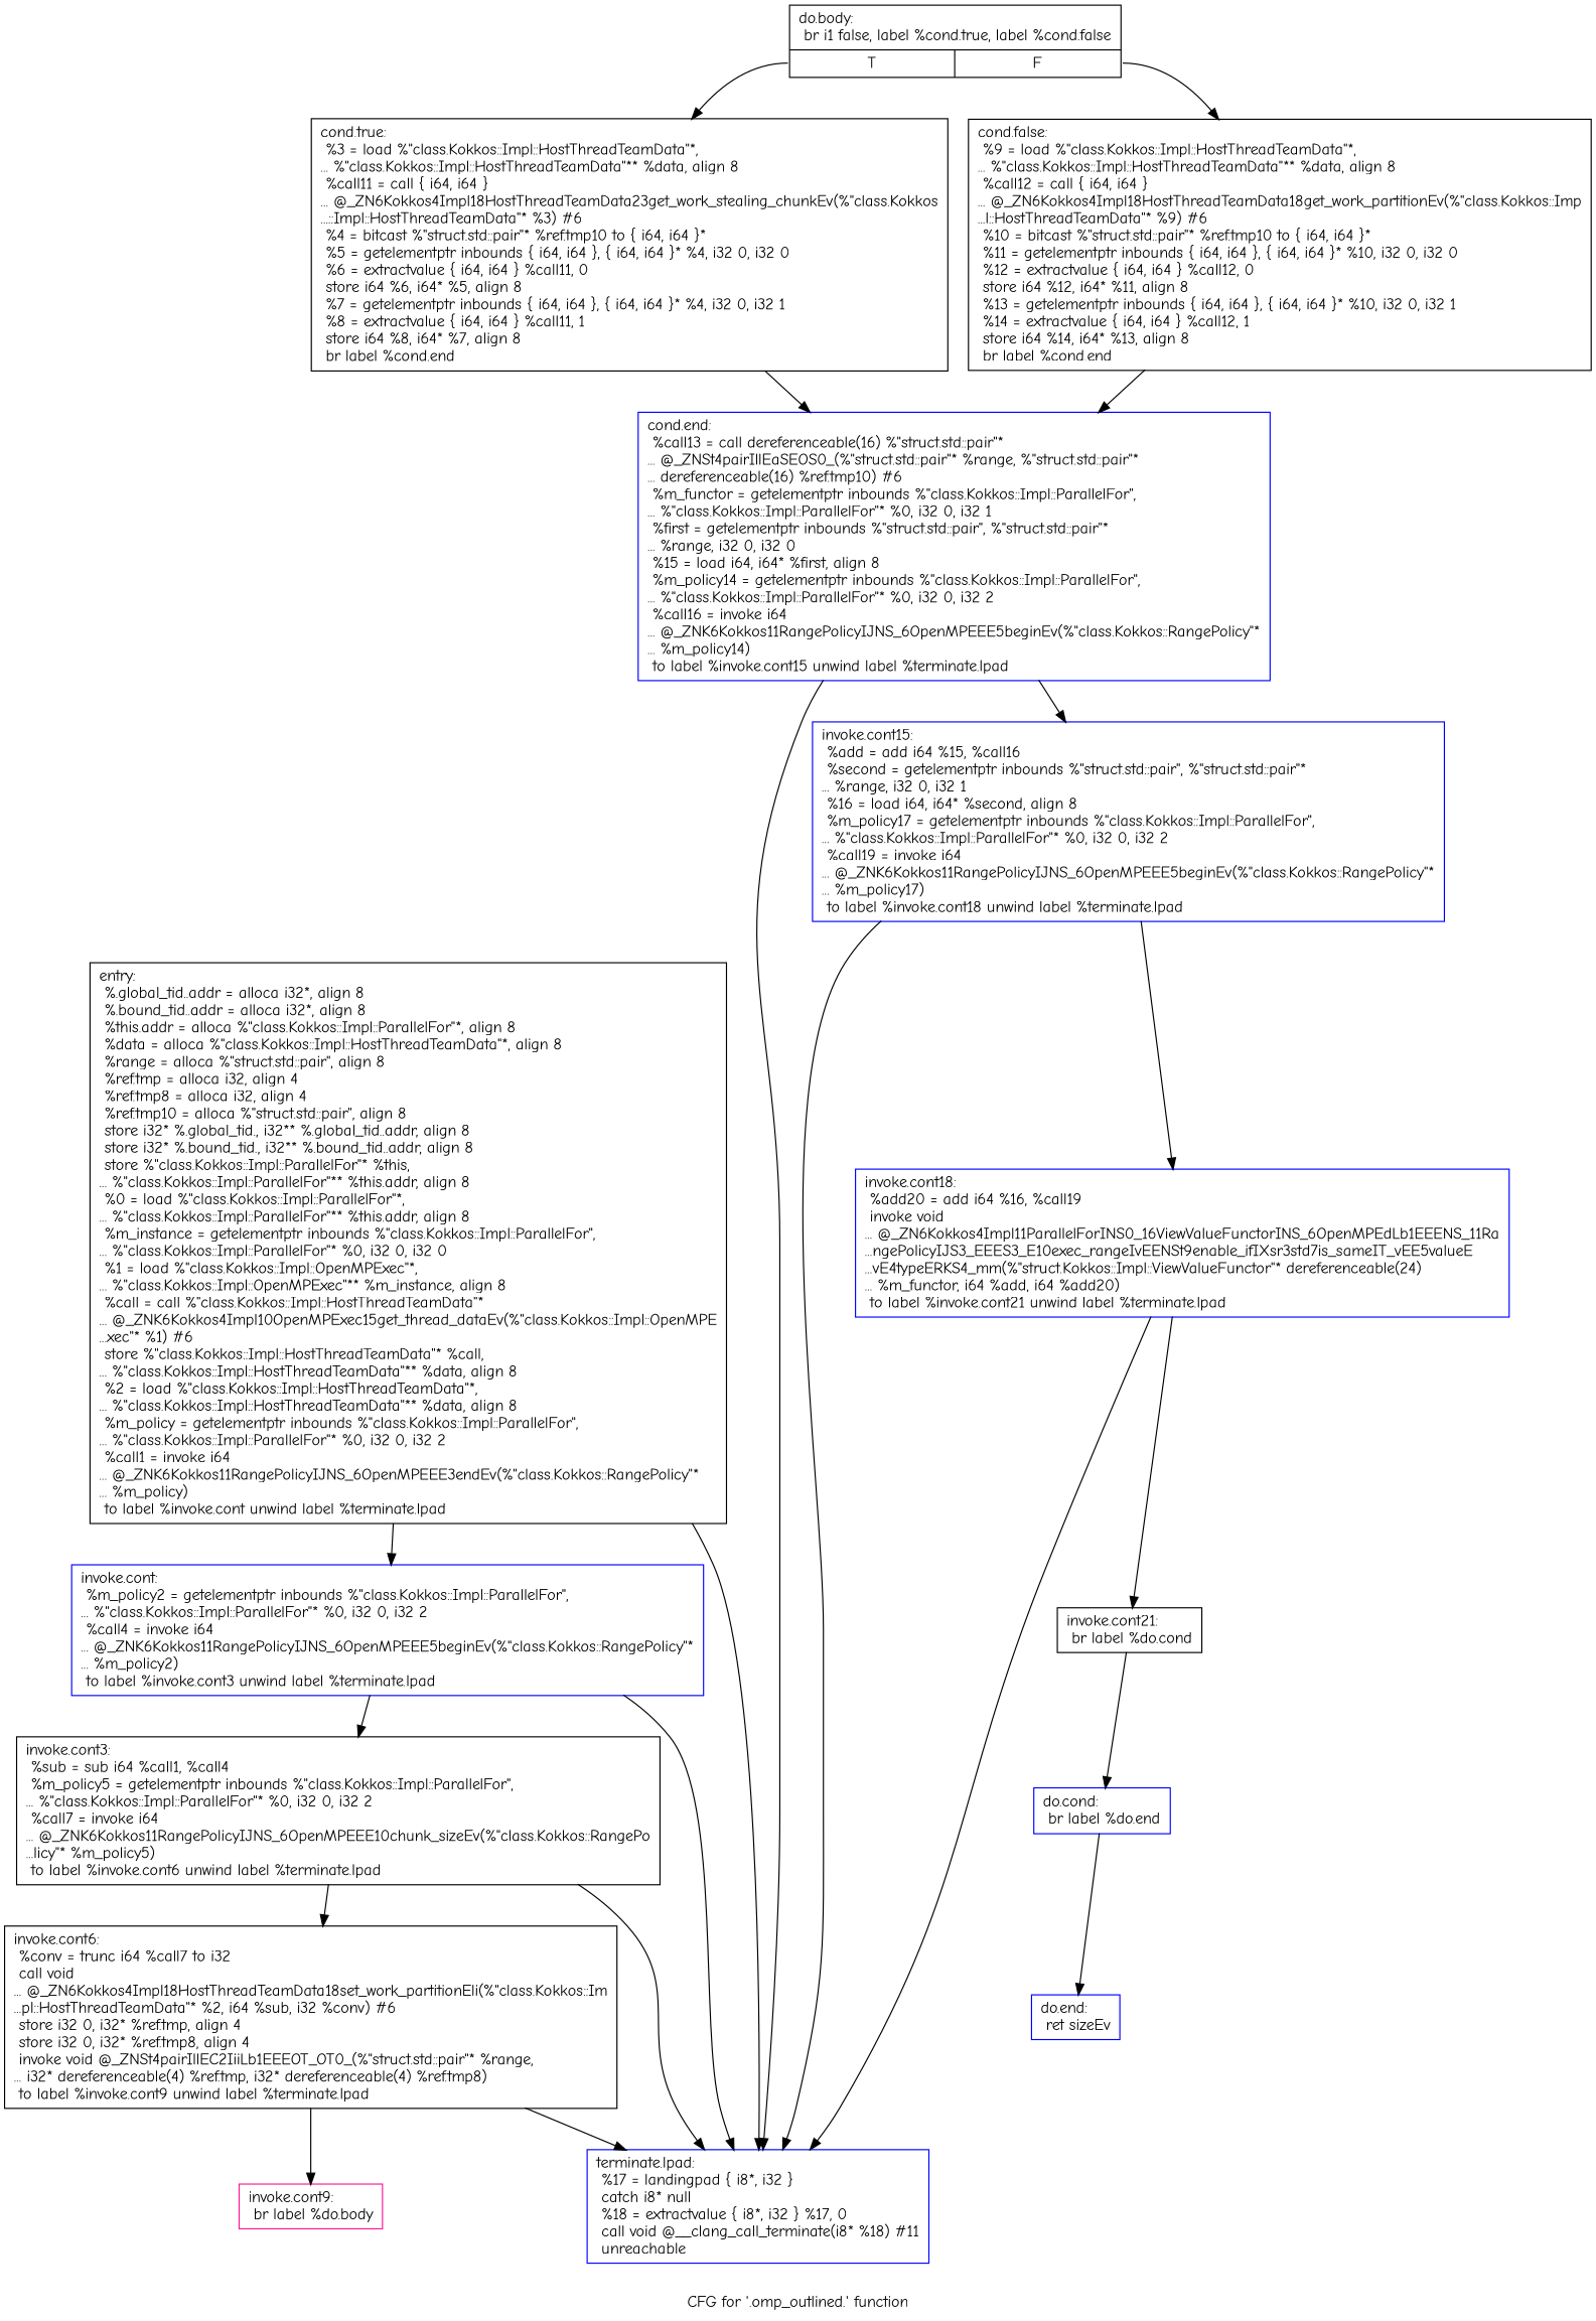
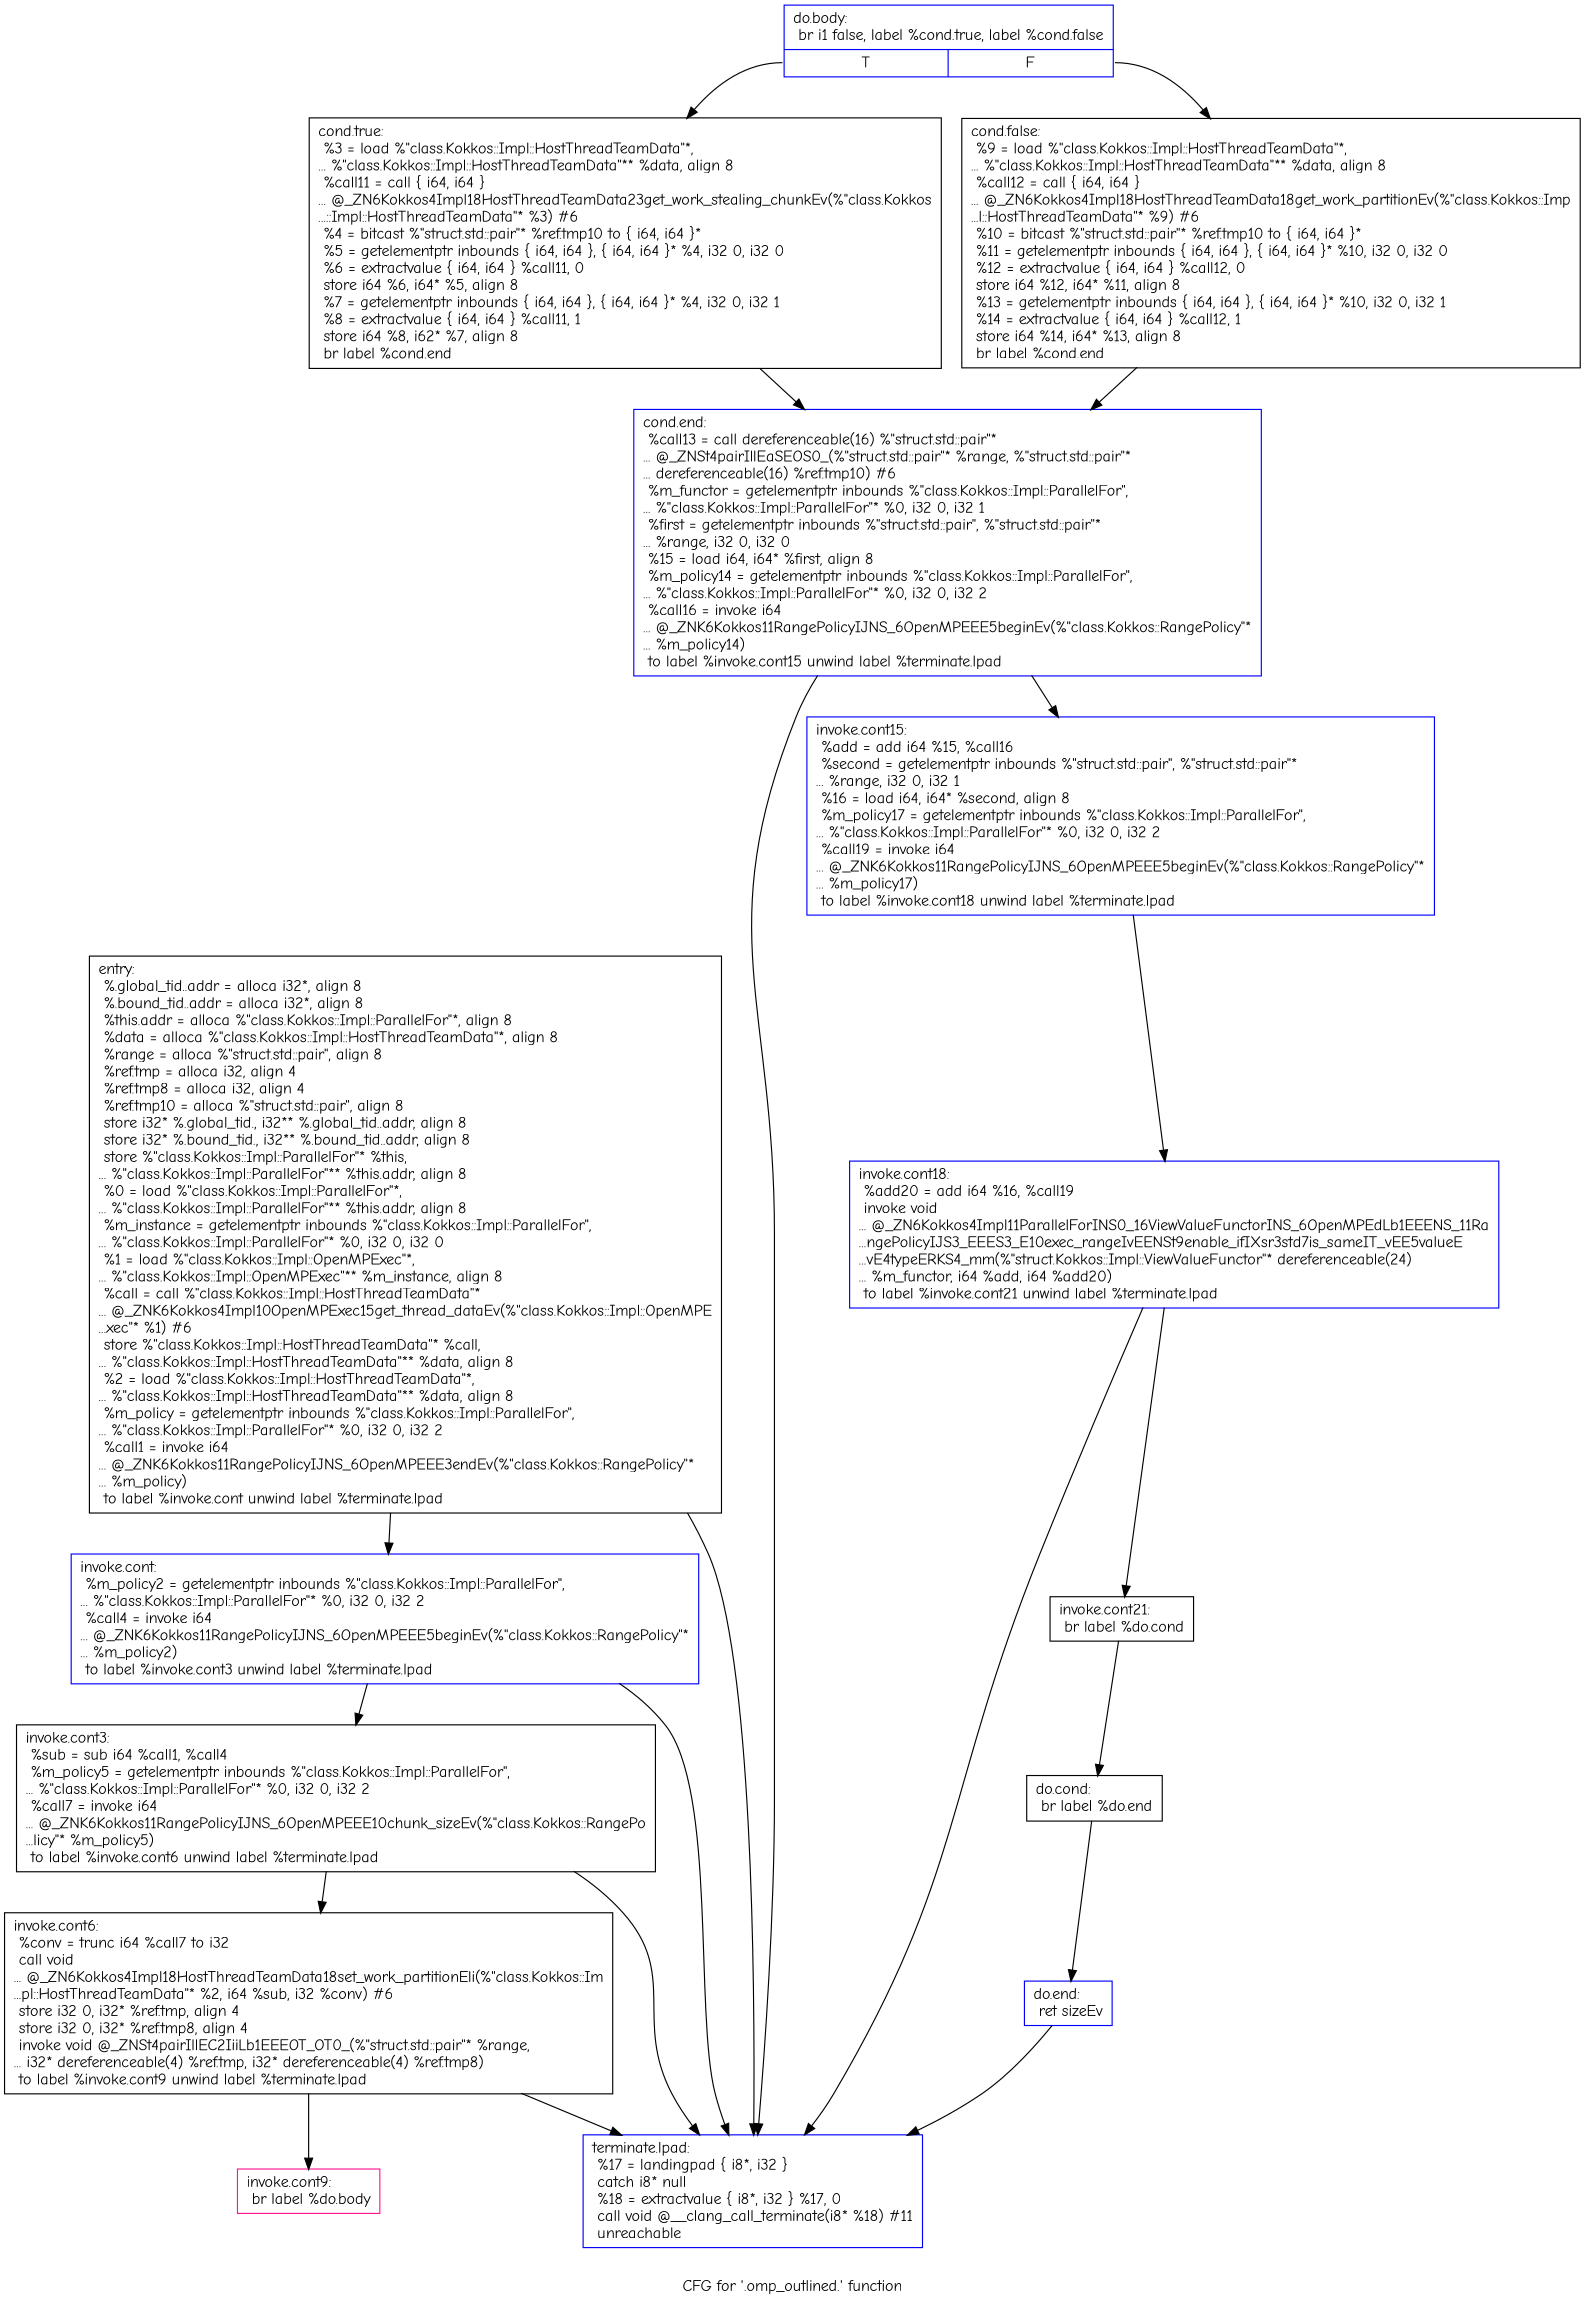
  digraph {
    fontname="Comic Neue"
    label="CFG for '.omp_outlined.' function"
    node [color=black fontname="Comic Neue" shape=record]
    edge [fontname="Comic Neue"]
    n1 [label="{entry:\l  %.global_tid..addr = alloca i32*, align 8\l  %.bound_tid..addr = alloca i32*, align 8\l  %this.addr = alloca %\"class.Kokkos::Impl::ParallelFor\"*, align 8\l  %data = alloca %\"class.Kokkos::Impl::HostThreadTeamData\"*, align 8\l  %range = alloca %\"struct.std::pair\", align 8\l  %ref.tmp = alloca i32, align 4\l  %ref.tmp8 = alloca i32, align 4\l  %ref.tmp10 = alloca %\"struct.std::pair\", align 8\l  store i32* %.global_tid., i32** %.global_tid..addr, align 8\l  store i32* %.bound_tid., i32** %.bound_tid..addr, align 8\l  store %\"class.Kokkos::Impl::ParallelFor\"* %this,\l... %\"class.Kokkos::Impl::ParallelFor\"** %this.addr, align 8\l  %0 = load %\"class.Kokkos::Impl::ParallelFor\"*,\l... %\"class.Kokkos::Impl::ParallelFor\"** %this.addr, align 8\l  %m_instance = getelementptr inbounds %\"class.Kokkos::Impl::ParallelFor\",\l... %\"class.Kokkos::Impl::ParallelFor\"* %0, i32 0, i32 0\l  %1 = load %\"class.Kokkos::Impl::OpenMPExec\"*,\l... %\"class.Kokkos::Impl::OpenMPExec\"** %m_instance, align 8\l  %call = call %\"class.Kokkos::Impl::HostThreadTeamData\"*\l... @_ZNK6Kokkos4Impl10OpenMPExec15get_thread_dataEv(%\"class.Kokkos::Impl::OpenMPE\l...xec\"* %1) #6\l  store %\"class.Kokkos::Impl::HostThreadTeamData\"* %call,\l... %\"class.Kokkos::Impl::HostThreadTeamData\"** %data, align 8\l  %2 = load %\"class.Kokkos::Impl::HostThreadTeamData\"*,\l... %\"class.Kokkos::Impl::HostThreadTeamData\"** %data, align 8\l  %m_policy = getelementptr inbounds %\"class.Kokkos::Impl::ParallelFor\",\l... %\"class.Kokkos::Impl::ParallelFor\"* %0, i32 0, i32 2\l  %call1 = invoke i64\l... @_ZNK6Kokkos11RangePolicyIJNS_6OpenMPEEE3endEv(%\"class.Kokkos::RangePolicy\"*\l... %m_policy)\l          to label %invoke.cont unwind label %terminate.lpad\l}"]
    n2 [color=blue label="{invoke.cont:                                      \l  %m_policy2 = getelementptr inbounds %\"class.Kokkos::Impl::ParallelFor\",\l... %\"class.Kokkos::Impl::ParallelFor\"* %0, i32 0, i32 2\l  %call4 = invoke i64\l... @_ZNK6Kokkos11RangePolicyIJNS_6OpenMPEEE5beginEv(%\"class.Kokkos::RangePolicy\"*\l... %m_policy2)\l          to label %invoke.cont3 unwind label %terminate.lpad\l}"]
    n3 [color=blue label="{terminate.lpad:                                   \l  %17 = landingpad \{ i8*, i32 \}\l          catch i8* null\l  %18 = extractvalue \{ i8*, i32 \} %17, 0\l  call void @__clang_call_terminate(i8* %18) #11\l  unreachable\l}"]
    n4 [label="{invoke.cont3:                                     \l  %sub = sub i64 %call1, %call4\l  %m_policy5 = getelementptr inbounds %\"class.Kokkos::Impl::ParallelFor\",\l... %\"class.Kokkos::Impl::ParallelFor\"* %0, i32 0, i32 2\l  %call7 = invoke i64\l... @_ZNK6Kokkos11RangePolicyIJNS_6OpenMPEEE10chunk_sizeEv(%\"class.Kokkos::RangePo\l...licy\"* %m_policy5)\l          to label %invoke.cont6 unwind label %terminate.lpad\l}"]
    n5 [label="{invoke.cont6:                                     \l  %conv = trunc i64 %call7 to i32\l  call void\l... @_ZN6Kokkos4Impl18HostThreadTeamData18set_work_partitionEli(%\"class.Kokkos::Im\l...pl::HostThreadTeamData\"* %2, i64 %sub, i32 %conv) #6\l  store i32 0, i32* %ref.tmp, align 4\l  store i32 0, i32* %ref.tmp8, align 4\l  invoke void @_ZNSt4pairIllEC2IiiLb1EEEOT_OT0_(%\"struct.std::pair\"* %range,\l... i32* dereferenceable(4) %ref.tmp, i32* dereferenceable(4) %ref.tmp8)\l          to label %invoke.cont9 unwind label %terminate.lpad\l}"]
    n6 [color=deeppink label="{invoke.cont9:                                     \l  br label %do.body\l}"]
-   n7 [label="{do.body:                                          \l  br i1 false, label %cond.true, label %cond.false\l|{<s0>T|<s1>F}}"]
-   n8 [label="{cond.true:                                        \l  %3 = load %\"class.Kokkos::Impl::HostThreadTeamData\"*,\l... %\"class.Kokkos::Impl::HostThreadTeamData\"** %data, align 8\l  %call11 = call \{ i64, i64 \}\l... @_ZN6Kokkos4Impl18HostThreadTeamData23get_work_stealing_chunkEv(%\"class.Kokkos\l...::Impl::HostThreadTeamData\"* %3) #6\l  %4 = bitcast %\"struct.std::pair\"* %ref.tmp10 to \{ i64, i64 \}*\l  %5 = getelementptr inbounds \{ i64, i64 \}, \{ i64, i64 \}* %4, i32 0, i32 0\l  %6 = extractvalue \{ i64, i64 \} %call11, 0\l  store i64 %6, i64* %5, align 8\l  %7 = getelementptr inbounds \{ i64, i64 \}, \{ i64, i64 \}* %4, i32 0, i32 1\l  %8 = extractvalue \{ i64, i64 \} %call11, 1\l  store i64 %8, i64* %7, align 8\l  br label %cond.end\l}"]
+   n7 [color=blue label="{do.body:                                          \l  br i1 false, label %cond.true, label %cond.false\l|{<s0>T|<s1>F}}"]
+   n8 [label="{cond.true:                                        \l  %3 = load %\"class.Kokkos::Impl::HostThreadTeamData\"*,\l... %\"class.Kokkos::Impl::HostThreadTeamData\"** %data, align 8\l  %call11 = call \{ i64, i64 \}\l... @_ZN6Kokkos4Impl18HostThreadTeamData23get_work_stealing_chunkEv(%\"class.Kokkos\l...::Impl::HostThreadTeamData\"* %3) #6\l  %4 = bitcast %\"struct.std::pair\"* %ref.tmp10 to \{ i64, i64 \}*\l  %5 = getelementptr inbounds \{ i64, i64 \}, \{ i64, i64 \}* %4, i32 0, i32 0\l  %6 = extractvalue \{ i64, i64 \} %call11, 0\l  store i64 %6, i64* %5, align 8\l  %7 = getelementptr inbounds \{ i64, i64 \}, \{ i64, i64 \}* %4, i32 0, i32 1\l  %8 = extractvalue \{ i64, i64 \} %call11, 1\l  store i64 %8, i62* %7, align 8\l  br label %cond.end\l}"]
    n9 [label="{cond.false:                                       \l  %9 = load %\"class.Kokkos::Impl::HostThreadTeamData\"*,\l... %\"class.Kokkos::Impl::HostThreadTeamData\"** %data, align 8\l  %call12 = call \{ i64, i64 \}\l... @_ZN6Kokkos4Impl18HostThreadTeamData18get_work_partitionEv(%\"class.Kokkos::Imp\l...l::HostThreadTeamData\"* %9) #6\l  %10 = bitcast %\"struct.std::pair\"* %ref.tmp10 to \{ i64, i64 \}*\l  %11 = getelementptr inbounds \{ i64, i64 \}, \{ i64, i64 \}* %10, i32 0, i32 0\l  %12 = extractvalue \{ i64, i64 \} %call12, 0\l  store i64 %12, i64* %11, align 8\l  %13 = getelementptr inbounds \{ i64, i64 \}, \{ i64, i64 \}* %10, i32 0, i32 1\l  %14 = extractvalue \{ i64, i64 \} %call12, 1\l  store i64 %14, i64* %13, align 8\l  br label %cond.end\l}"]
    n10 [color=blue label="{cond.end:                                         \l  %call13 = call dereferenceable(16) %\"struct.std::pair\"*\l... @_ZNSt4pairIllEaSEOS0_(%\"struct.std::pair\"* %range, %\"struct.std::pair\"*\l... dereferenceable(16) %ref.tmp10) #6\l  %m_functor = getelementptr inbounds %\"class.Kokkos::Impl::ParallelFor\",\l... %\"class.Kokkos::Impl::ParallelFor\"* %0, i32 0, i32 1\l  %first = getelementptr inbounds %\"struct.std::pair\", %\"struct.std::pair\"*\l... %range, i32 0, i32 0\l  %15 = load i64, i64* %first, align 8\l  %m_policy14 = getelementptr inbounds %\"class.Kokkos::Impl::ParallelFor\",\l... %\"class.Kokkos::Impl::ParallelFor\"* %0, i32 0, i32 2\l  %call16 = invoke i64\l... @_ZNK6Kokkos11RangePolicyIJNS_6OpenMPEEE5beginEv(%\"class.Kokkos::RangePolicy\"*\l... %m_policy14)\l          to label %invoke.cont15 unwind label %terminate.lpad\l}"]
    n11 [color=blue label="{invoke.cont15:                                    \l  %add = add i64 %15, %call16\l  %second = getelementptr inbounds %\"struct.std::pair\", %\"struct.std::pair\"*\l... %range, i32 0, i32 1\l  %16 = load i64, i64* %second, align 8\l  %m_policy17 = getelementptr inbounds %\"class.Kokkos::Impl::ParallelFor\",\l... %\"class.Kokkos::Impl::ParallelFor\"* %0, i32 0, i32 2\l  %call19 = invoke i64\l... @_ZNK6Kokkos11RangePolicyIJNS_6OpenMPEEE5beginEv(%\"class.Kokkos::RangePolicy\"*\l... %m_policy17)\l          to label %invoke.cont18 unwind label %terminate.lpad\l}"]
    n12 [color=blue label="{invoke.cont18:                                    \l  %add20 = add i64 %16, %call19\l  invoke void\l... @_ZN6Kokkos4Impl11ParallelForINS0_16ViewValueFunctorINS_6OpenMPEdLb1EEENS_11Ra\l...ngePolicyIJS3_EEES3_E10exec_rangeIvEENSt9enable_ifIXsr3std7is_sameIT_vEE5valueE\l...vE4typeERKS4_mm(%\"struct.Kokkos::Impl::ViewValueFunctor\"* dereferenceable(24)\l... %m_functor, i64 %add, i64 %add20)\l          to label %invoke.cont21 unwind label %terminate.lpad\l}"]
    n13 [label="{invoke.cont21:                                    \l  br label %do.cond\l}"]
-   n14 [color=blue label="{do.cond:                                          \l  br label %do.end\l}"]
+   n14 [label="{do.cond:                                          \l  br label %do.end\l}"]
    n15 [color=blue label="{do.end:                                           \l  ret sizeEv\l}"]
    n1 -> n2
    n1 -> n3
    n2 -> n3
    n2 -> n4
    n4 -> n3
    n4 -> n5
    n5 -> n3
    n5 -> n6
    n7 -> n8 [tailport=s0]
    n7 -> n9 [tailport=s1]
    n8 -> n10
    n9 -> n10
    n10 -> n3
    n10 -> n11
-   n11 -> n3
+   n15 -> n3
    n11 -> n12
    n12 -> n3
    n12 -> n13
    n13 -> n14
    n14 -> n15
  }
